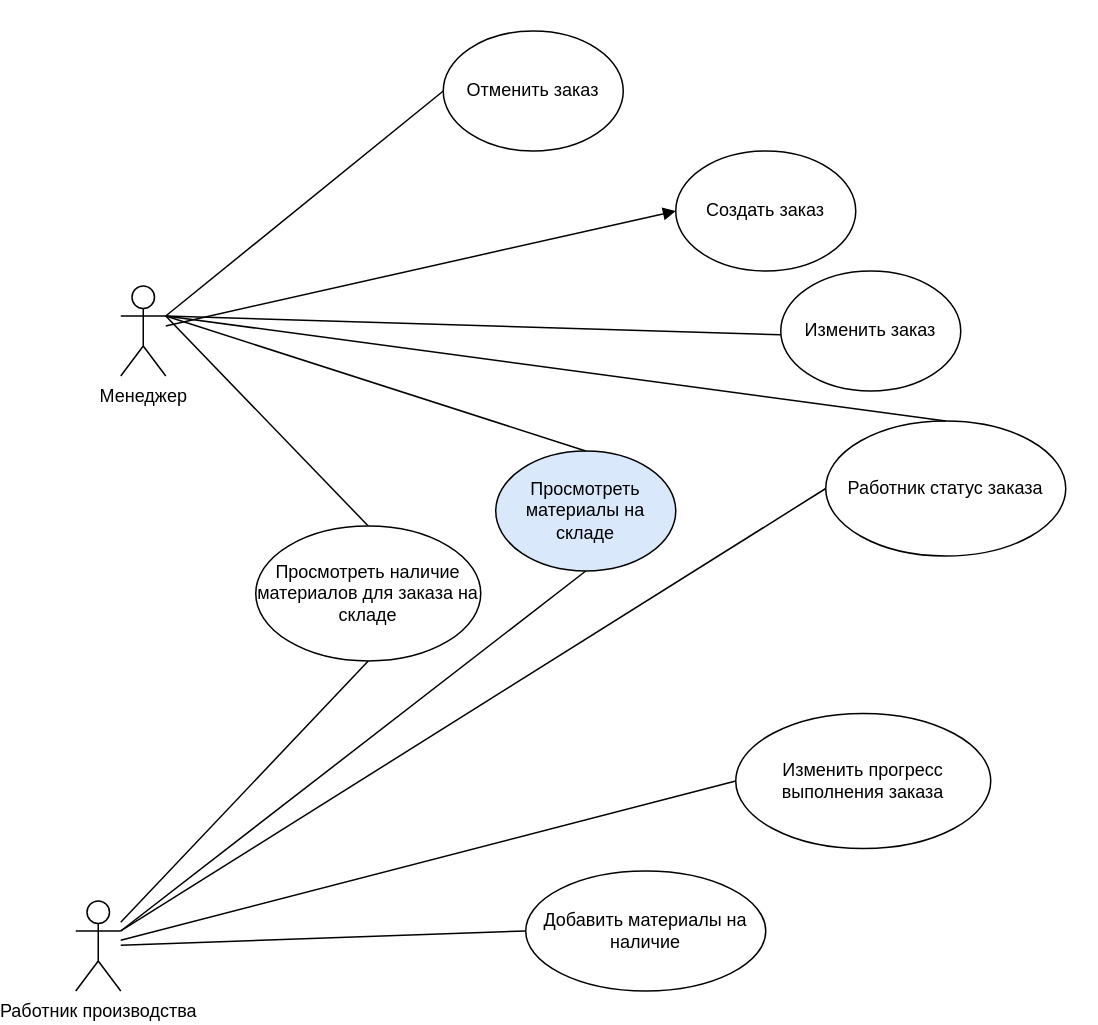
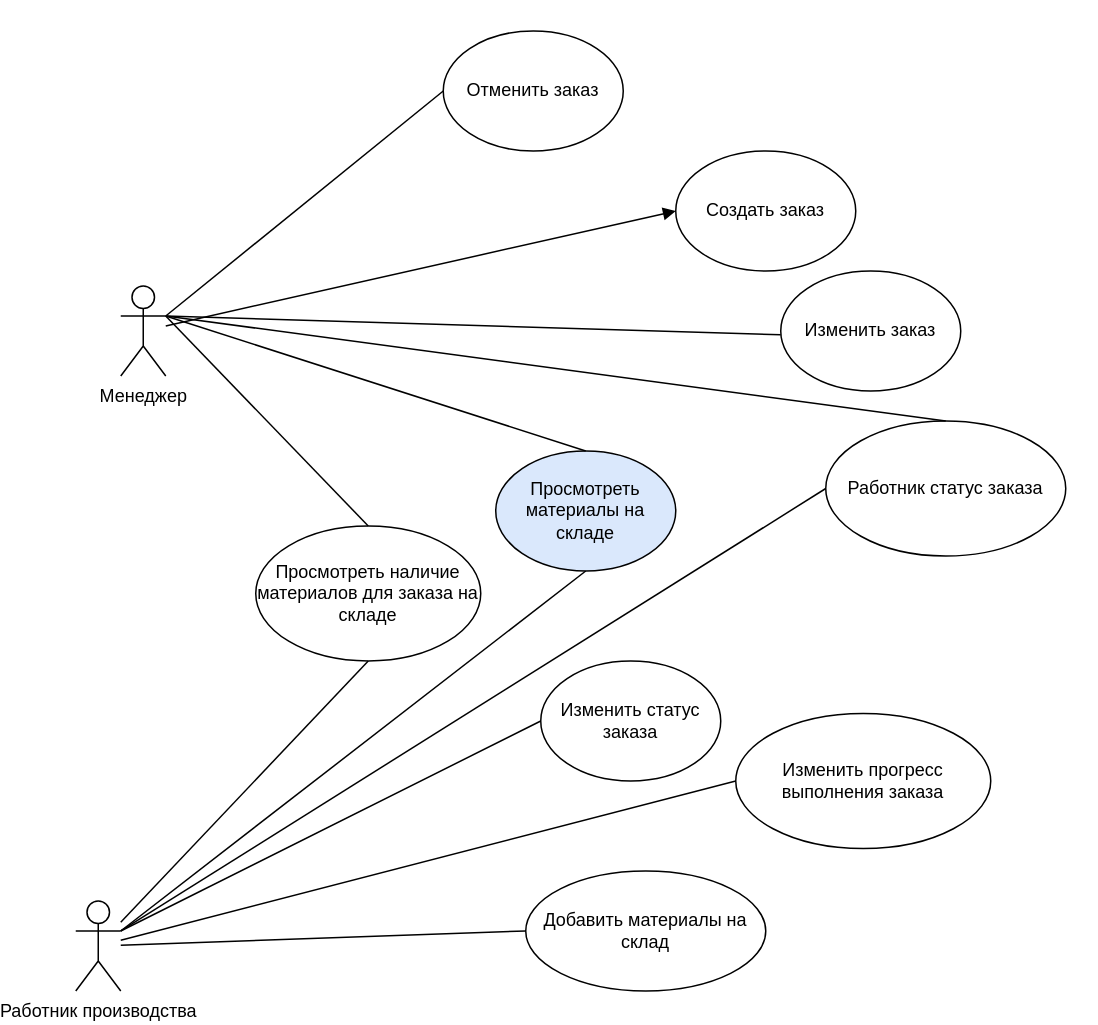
  <mxCell id="0" />
  <mxCell id="1" parent="0" />
  <mxCell id="2" value="Менеджер" style="shape=umlActor;verticalLabelPosition=bottom;verticalAlign=top;html=1;outlineConnect=0;" parent="1" vertex="1"><mxGeometry x="50" y="190" width="30" height="60" as="geometry" /></mxCell>
  <mxCell id="3" value="Работник производства" style="shape=umlActor;verticalLabelPosition=bottom;verticalAlign=top;html=1;outlineConnect=0;" parent="1" vertex="1"><mxGeometry x="20" y="600" width="30" height="60" as="geometry" /></mxCell>
  <mxCell id="4" value="Создать заказ" style="ellipse;whiteSpace=wrap;html=1;" parent="1" vertex="1"><mxGeometry x="420" y="100" width="120" height="80" as="geometry" /></mxCell>
  <mxCell id="5" value="Изменить прогресс выполнения заказа" style="ellipse;whiteSpace=wrap;html=1;" parent="1" vertex="1"><mxGeometry x="460" y="475" width="170" height="90" as="geometry" /></mxCell>
- <mxCell id="6" value="Добавить материалы на наличие" style="ellipse;whiteSpace=wrap;html=1;" parent="1" vertex="1"><mxGeometry x="320" y="580" width="160" height="80" as="geometry" /></mxCell>
+ <mxCell id="6" value="Добавить материалы на склад" style="ellipse;whiteSpace=wrap;html=1;" parent="1" vertex="1"><mxGeometry x="320" y="580" width="160" height="80" as="geometry" /></mxCell>
  <mxCell id="7" value="Отменить заказ" style="ellipse;whiteSpace=wrap;html=1;" parent="1" vertex="1"><mxGeometry x="265" y="20" width="120" height="80" as="geometry" /></mxCell>
  <mxCell id="8" value="Просмотреть наличие материалов для заказа на складе" style="ellipse;whiteSpace=wrap;html=1;" parent="1" vertex="1"><mxGeometry x="140" y="350" width="150" height="90" as="geometry" /></mxCell>
  <mxCell id="9" value="Работник статус заказа" style="ellipse;whiteSpace=wrap;html=1;" parent="1" vertex="1"><mxGeometry x="520" y="280" width="160" height="90" as="geometry" /></mxCell>
  <mxCell id="10" value="" style="endArrow=block;html=1;rounded=0;entryX=0;entryY=0.5;entryDx=0;entryDy=0;" parent="1" source="2" target="4" edge="1"><mxGeometry width="50" height="50" relative="1" as="geometry"><mxPoint x="560" y="360" as="sourcePoint" /><mxPoint x="610" y="310" as="targetPoint" /></mxGeometry></mxCell>
  <mxCell id="11" value="" style="endArrow=none;html=1;rounded=0;entryX=0;entryY=0.5;entryDx=0;entryDy=0;exitX=1;exitY=0.333;exitDx=0;exitDy=0;exitPerimeter=0;" parent="1" source="2" edge="1"><mxGeometry width="50" height="50" relative="1" as="geometry"><mxPoint x="290" y="190" as="sourcePoint" /><mxPoint x="490" y="222.5" as="targetPoint" /></mxGeometry></mxCell>
  <mxCell id="12" value="" style="endArrow=none;html=1;rounded=0;entryX=0;entryY=0.5;entryDx=0;entryDy=0;exitX=1;exitY=0.333;exitDx=0;exitDy=0;exitPerimeter=0;" parent="1" source="2" target="7" edge="1"><mxGeometry width="50" height="50" relative="1" as="geometry"><mxPoint x="290" y="190" as="sourcePoint" /><mxPoint x="610" y="310" as="targetPoint" /></mxGeometry></mxCell>
  <mxCell id="13" value="Изменить заказ" style="ellipse;whiteSpace=wrap;html=1;" parent="1" vertex="1"><mxGeometry x="490" y="180" width="120" height="80" as="geometry" /></mxCell>
  <mxCell id="14" value="" style="endArrow=none;html=1;rounded=0;entryX=0;entryY=0.5;entryDx=0;entryDy=0;" parent="1" source="3" target="6" edge="1"><mxGeometry width="50" height="50" relative="1" as="geometry"><mxPoint x="660" y="510" as="sourcePoint" /><mxPoint x="710" y="460" as="targetPoint" /></mxGeometry></mxCell>
  <mxCell id="15" value="" style="endArrow=none;html=1;rounded=0;entryX=0;entryY=0.5;entryDx=0;entryDy=0;" parent="1" source="3" target="5" edge="1"><mxGeometry width="50" height="50" relative="1" as="geometry"><mxPoint x="390" y="500" as="sourcePoint" /><mxPoint x="710" y="460" as="targetPoint" /></mxGeometry></mxCell>
  <mxCell id="16" value="" style="endArrow=none;html=1;rounded=0;entryX=0.5;entryY=1;entryDx=0;entryDy=0;" parent="1" source="3" target="8" edge="1"><mxGeometry width="50" height="50" relative="1" as="geometry"><mxPoint x="660" y="630" as="sourcePoint" /><mxPoint x="710" y="580" as="targetPoint" /></mxGeometry></mxCell>
  <mxCell id="17" value="" style="endArrow=none;html=1;rounded=0;entryX=0;entryY=0.5;entryDx=0;entryDy=0;exitX=1;exitY=0.333;exitDx=0;exitDy=0;exitPerimeter=0;" parent="1" source="3" target="9" edge="1"><mxGeometry width="50" height="50" relative="1" as="geometry"><mxPoint x="360" y="610" as="sourcePoint" /><mxPoint x="670" y="520" as="targetPoint" /></mxGeometry></mxCell>
+ <mxCell id="18" value="Изменить статус заказа" style="ellipse;whiteSpace=wrap;html=1;" parent="1" vertex="1"><mxGeometry x="330" y="440" width="120" height="80" as="geometry" /></mxCell>
+ <mxCell id="19" value="" style="endArrow=none;html=1;rounded=0;exitX=1;exitY=0.333;exitDx=0;exitDy=0;exitPerimeter=0;entryX=0;entryY=0.5;entryDx=0;entryDy=0;" parent="1" source="3" target="18" edge="1"><mxGeometry width="50" height="50" relative="1" as="geometry"><mxPoint x="620" y="720" as="sourcePoint" /><mxPoint x="670" y="670" as="targetPoint" /></mxGeometry></mxCell>
  <mxCell id="20" value="Просмотреть материалы на складе" style="ellipse;whiteSpace=wrap;html=1;fillColor=#dae8fc;" parent="1" vertex="1"><mxGeometry x="300" y="300" width="120" height="80" as="geometry" /></mxCell>
  <mxCell id="21" value="" style="endArrow=none;html=1;rounded=0;exitX=1;exitY=0.333;exitDx=0;exitDy=0;exitPerimeter=0;entryX=0.5;entryY=1;entryDx=0;entryDy=0;" parent="1" source="3" target="20" edge="1"><mxGeometry width="50" height="50" relative="1" as="geometry"><mxPoint x="620" y="670" as="sourcePoint" /><mxPoint x="370" y="800" as="targetPoint" /></mxGeometry></mxCell>
  <mxCell id="22" value="" style="endArrow=none;html=1;rounded=0;exitX=1;exitY=0.333;exitDx=0;exitDy=0;exitPerimeter=0;entryX=0.5;entryY=0;entryDx=0;entryDy=0;" parent="1" source="2" target="20" edge="1"><mxGeometry width="50" height="50" relative="1" as="geometry"><mxPoint x="520" y="430" as="sourcePoint" /><mxPoint x="570" y="380" as="targetPoint" /></mxGeometry></mxCell>
  <mxCell id="23" value="" style="endArrow=none;html=1;rounded=0;entryX=0.5;entryY=0;entryDx=0;entryDy=0;exitX=1;exitY=0.333;exitDx=0;exitDy=0;exitPerimeter=0;" parent="1" source="2" target="9" edge="1"><mxGeometry width="50" height="50" relative="1" as="geometry"><mxPoint x="290" y="190" as="sourcePoint" /><mxPoint x="510" y="360" as="targetPoint" /></mxGeometry></mxCell>
  <mxCell id="24" value="" style="endArrow=none;html=1;rounded=0;exitX=1;exitY=0.333;exitDx=0;exitDy=0;exitPerimeter=0;entryX=0.5;entryY=0;entryDx=0;entryDy=0;" parent="1" source="2" target="8" edge="1"><mxGeometry width="50" height="50" relative="1" as="geometry"><mxPoint x="460" y="440" as="sourcePoint" /><mxPoint x="510" y="390" as="targetPoint" /></mxGeometry></mxCell>
